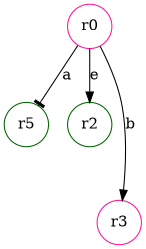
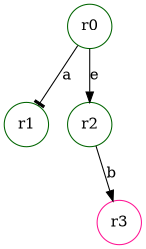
  digraph {
    rankdir=TB
    node [color=darkgreen shape=circle]
    edge [arrowhead=normal]
-   r1 [label=r5]
-   r0 [color=deeppink]
+   r1
+   r0
    r2
    r3 [color=deeppink]
    r0 -> r1 [arrowhead=tee label=a]
    r0 -> r2 [label=e]
-   r0 -> r3 [label=b]
+   r2 -> r3 [label=b]
  }
